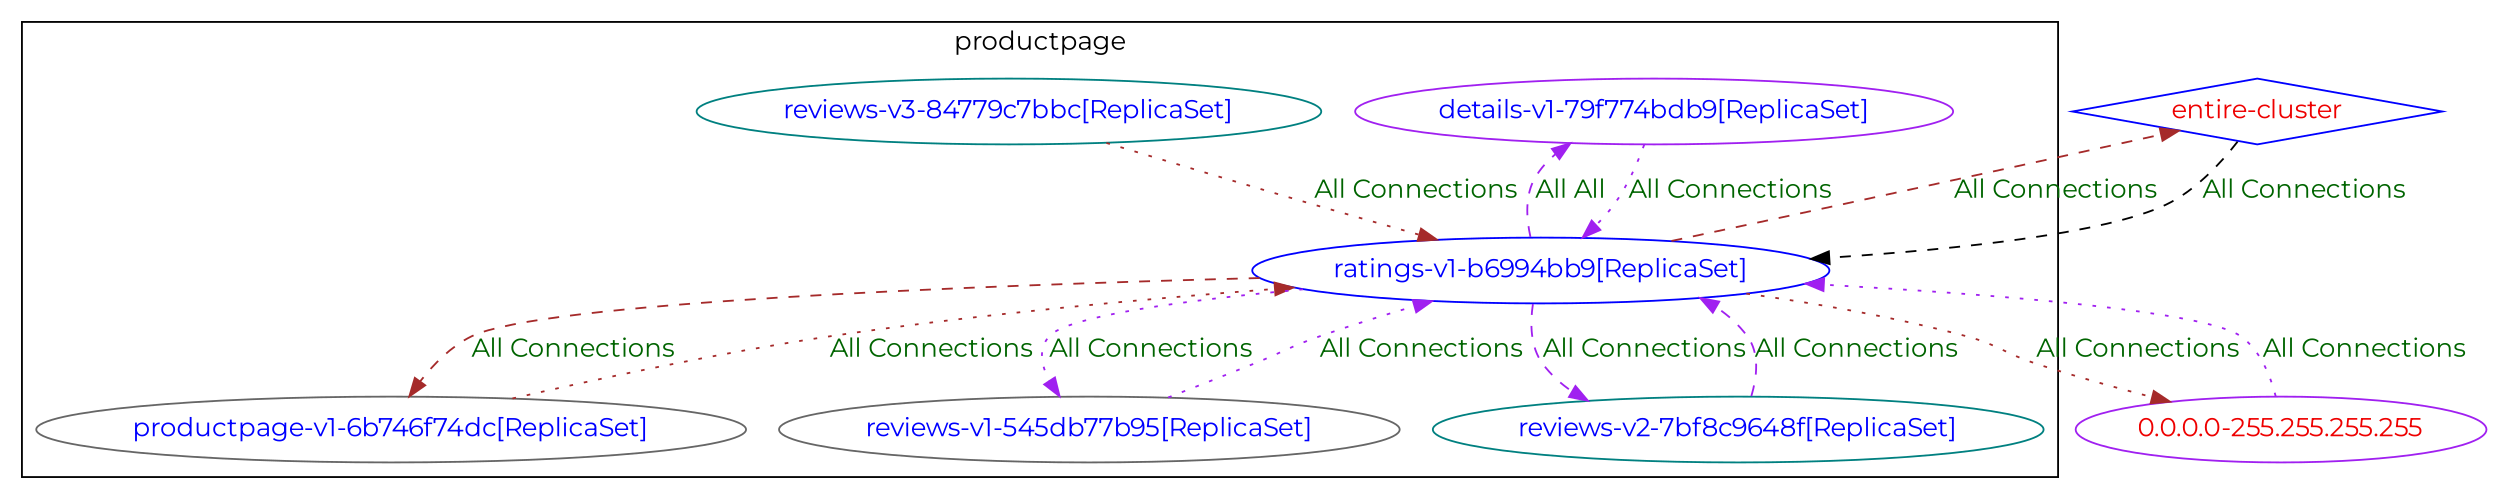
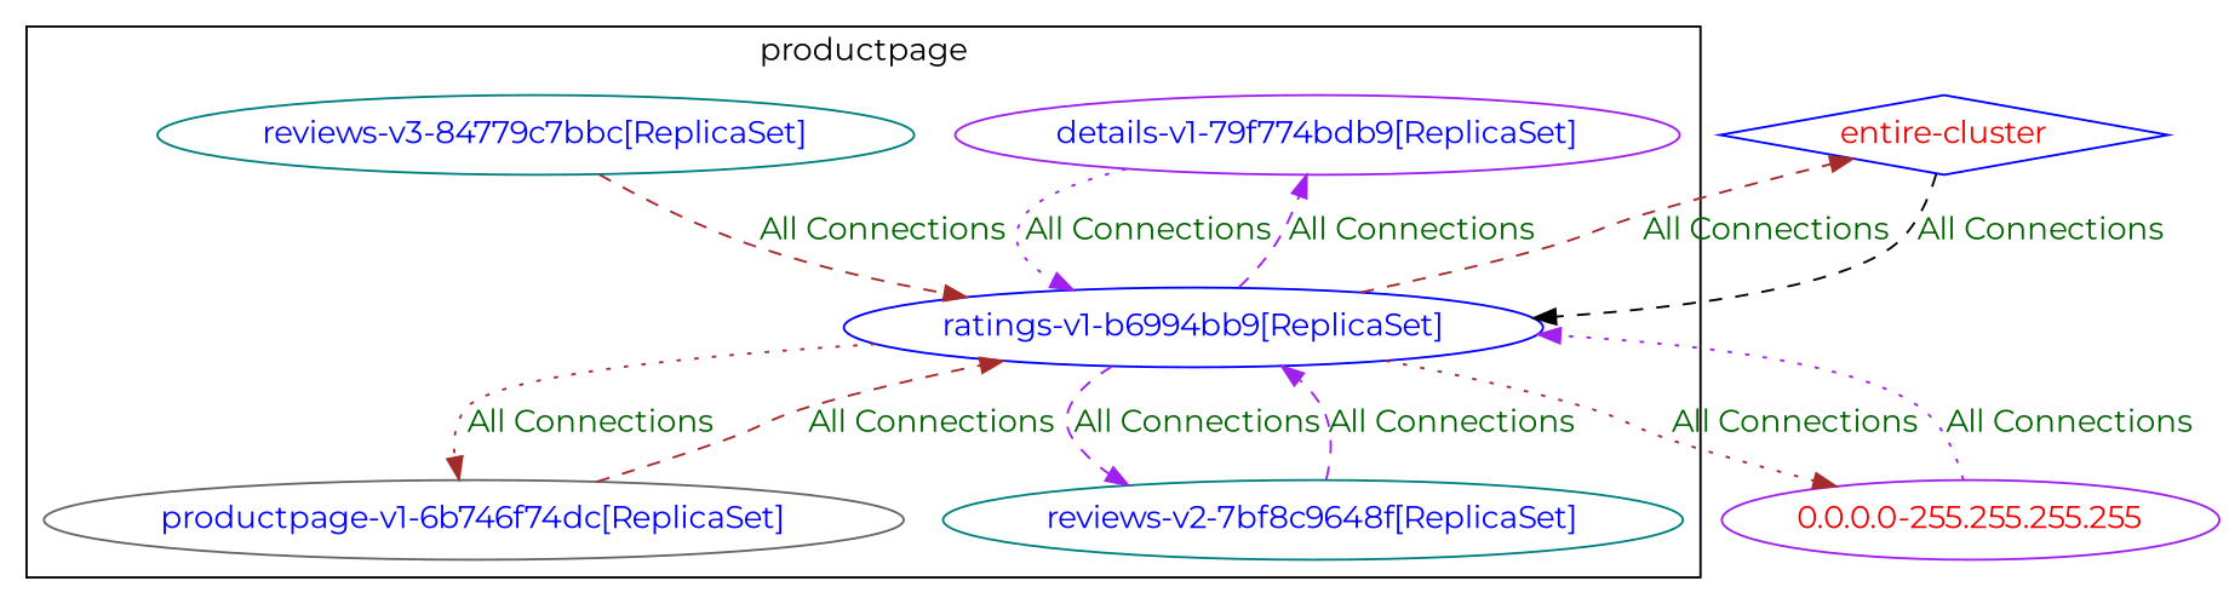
  digraph {
    fontname=Montserrat
    node [color=purple fontcolor=blue fontname=Montserrat]
    edge [color=purple fontcolor=darkgreen fontname=Montserrat style=dotted]
    n1 [label="details-v1-79f774bdb9[ReplicaSet]"]
    n2 [color=gray40 label="productpage-v1-6b746f74dc[ReplicaSet]"]
    n3 [color=blue label="ratings-v1-b6994bb9[ReplicaSet]"]
-   n4 [color=gray40 label="reviews-v1-545db77b95[ReplicaSet]"]
    n5 [color=teal label="reviews-v2-7bf8c9648f[ReplicaSet]"]
    n6 [color=teal label="reviews-v3-84779c7bbc[ReplicaSet]"]
    n7 [fontcolor=red2 label="0.0.0.0-255.255.255.255"]
    n8 [color=blue fontcolor=red2 label="entire-cluster" shape=diamond]
    subgraph cluster_1 {
      color=black
      fontcolor=black
      label=productpage
      n1
      n2
      n3
-     n4
      n5
      n6
    }
    n1 -> n3 [label="All Connections"]
-   n2 -> n3 [color=brown label="All Connections"]
-   n3 -> n1 [label="All All" style=dashed]
-   n3 -> n2 [color=brown label="All Connections" style=dashed]
-   n3 -> n4 [label="All Connections"]
+   n2 -> n3 [color=brown label="All Connections" style=dashed]
+   n3 -> n1 [label="All Connections" style=dashed]
+   n3 -> n2 [color=brown label="All Connections"]
    n3 -> n5 [label="All Connections" style=dashed]
    n3 -> n7 [color=brown label="All Connections"]
    n3 -> n8 [color=brown label="All Connections" style=dashed weight=0.5]
-   n4 -> n3 [label="All Connections"]
    n5 -> n3 [label="All Connections" style=dashed]
-   n6 -> n3 [color=brown label="All Connections"]
+   n6 -> n3 [color=brown label="All Connections" style=dashed]
    n7 -> n3 [label="All Connections"]
    n8 -> n3 [color=black label="All Connections" style=dashed weight=1]
  }
